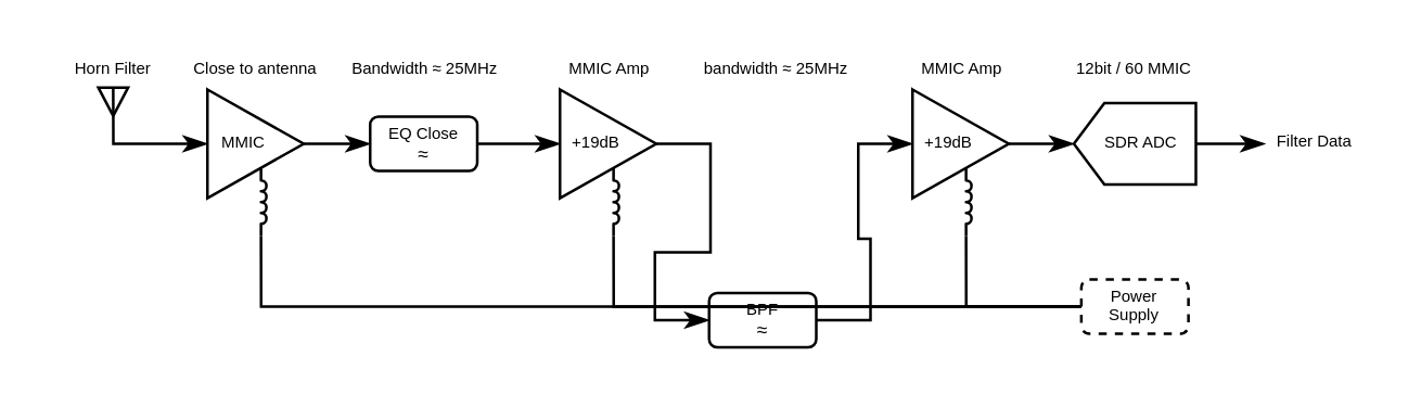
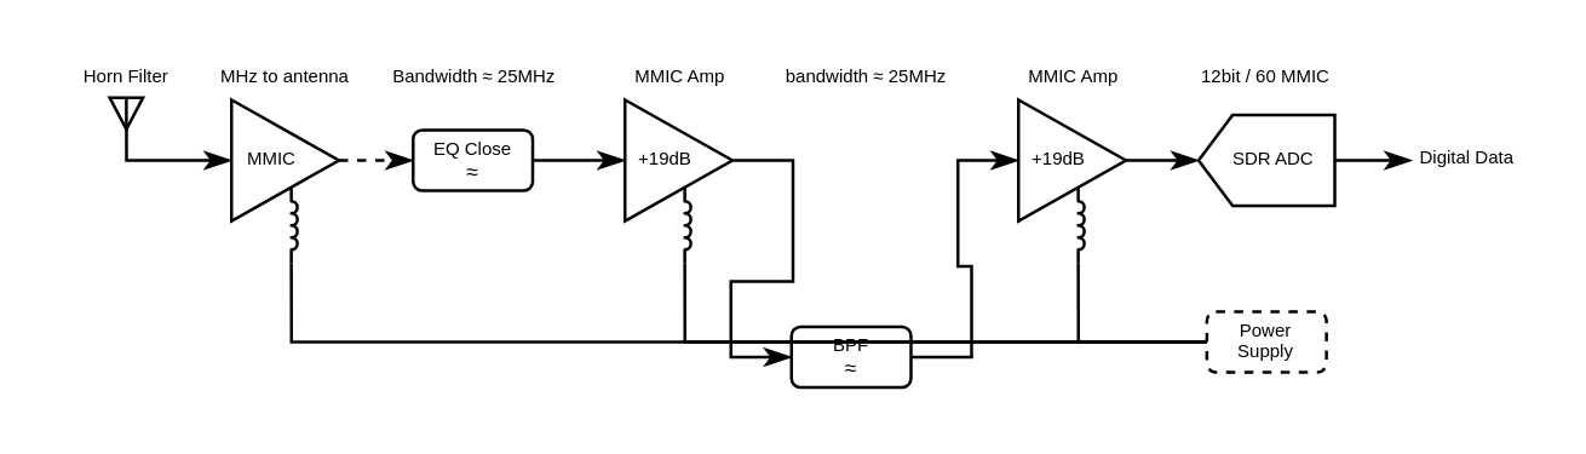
  <mxCell id="0" />
  <mxCell id="1" parent="0" />
  <mxCell id="2" value="" style="triangle;whiteSpace=wrap;html=1;rotation=90;" parent="1" vertex="1"><mxGeometry x="36" y="31.5" width="10.5" height="11" as="geometry" /></mxCell>
  <mxCell id="3" style="edgeStyle=orthogonalEdgeStyle;rounded=0;orthogonalLoop=1;jettySize=auto;html=1;exitX=1;exitY=0.5;exitDx=0;exitDy=0;entryX=0;entryY=0.5;entryDx=0;entryDy=0;fontSize=6;fontColor=#000000;endArrow=classicThin;endFill=1;" edge="1" parent="1" source="4" target="14"><mxGeometry relative="1" as="geometry" /></mxCell>
  <mxCell id="4" value="EQ Close&lt;br&gt;&lt;font style=&quot;font-size: 7px&quot;&gt;≈&lt;/font&gt;" style="rounded=1;whiteSpace=wrap;html=1;fontSize=6;strokeWidth=1;" parent="1" vertex="1"><mxGeometry x="136" y="42.5" width="39.5" height="20" as="geometry" /></mxCell>
- <mxCell id="5" value="Close to antenna" style="text;strokeColor=none;fillColor=none;align=center;verticalAlign=middle;whiteSpace=wrap;rounded=0;fontSize=6;" parent="1" vertex="1"><mxGeometry x="66" y="20" width="55.5" height="10" as="geometry" /></mxCell>
+ <mxCell id="5" value="MHz to antenna" style="text;strokeColor=none;fillColor=none;align=center;verticalAlign=middle;whiteSpace=wrap;rounded=0;fontSize=6;" parent="1" vertex="1"><mxGeometry x="66" y="20" width="55.5" height="10" as="geometry" /></mxCell>
  <mxCell id="6" value="Horn Filter" style="text;strokeColor=none;fillColor=none;align=center;verticalAlign=middle;whiteSpace=wrap;rounded=0;fontSize=6;" parent="1" vertex="1"><mxGeometry x="20" y="20" width="42.5" height="10" as="geometry" /></mxCell>
  <mxCell id="7" style="edgeStyle=orthogonalEdgeStyle;rounded=0;orthogonalLoop=1;jettySize=auto;html=1;exitX=0;exitY=0.5;exitDx=0;exitDy=0;entryX=0;entryY=0.5;entryDx=0;entryDy=0;endArrow=classicThin;endFill=1;" edge="1" parent="1" source="2" target="11"><mxGeometry relative="1" as="geometry"><mxPoint x="86.25" y="52.5" as="targetPoint" /><Array as="points"><mxPoint x="41" y="52.5" /></Array></mxGeometry></mxCell>
  <mxCell id="8" style="edgeStyle=orthogonalEdgeStyle;rounded=0;orthogonalLoop=1;jettySize=auto;html=1;exitX=1;exitY=0.5;exitDx=0;exitDy=0;entryX=0;entryY=0.5;entryDx=0;entryDy=0;fontSize=6;fontColor=#000000;endArrow=classicThin;endFill=1;" edge="1" parent="1" source="9" target="16"><mxGeometry relative="1" as="geometry" /></mxCell>
  <mxCell id="9" value="BPF&lt;br&gt;&lt;font style=&quot;font-size: 7px&quot;&gt;≈&lt;/font&gt;" style="rounded=1;whiteSpace=wrap;html=1;fontSize=6;strokeWidth=1;" vertex="1" parent="1"><mxGeometry x="261" y="107.5" width="39.5" height="20" as="geometry" /></mxCell>
- <mxCell id="10" style="edgeStyle=orthogonalEdgeStyle;rounded=0;orthogonalLoop=1;jettySize=auto;html=1;exitX=1;exitY=0.5;exitDx=0;exitDy=0;entryX=0;entryY=0.5;entryDx=0;entryDy=0;fontSize=6;fontColor=#000000;endArrow=classicThin;endFill=1;" edge="1" parent="1" source="11" target="4"><mxGeometry relative="1" as="geometry" /></mxCell>
+ <mxCell id="10" style="edgeStyle=orthogonalEdgeStyle;rounded=0;orthogonalLoop=1;jettySize=auto;html=1;exitX=1;exitY=0.5;exitDx=0;exitDy=0;entryX=0;entryY=0.5;entryDx=0;entryDy=0;fontSize=6;fontColor=#000000;endArrow=classicThin;endFill=1;dashed=1;" edge="1" parent="1" source="11" target="4"><mxGeometry relative="1" as="geometry" /></mxCell>
  <mxCell id="11" value="MMIC     " style="triangle;verticalAlign=middle;labelPosition=center;verticalLabelPosition=middle;align=center;spacing=0;fontSize=6;" vertex="1" parent="1"><mxGeometry x="76" y="32.5" width="35.5" height="40" as="geometry" /></mxCell>
  <mxCell id="12" value="Bandwidth ≈ 25MHz" style="text;strokeColor=none;fillColor=none;align=center;verticalAlign=middle;whiteSpace=wrap;rounded=0;fontSize=6;" vertex="1" parent="1"><mxGeometry x="123.5" y="20" width="64.5" height="10" as="geometry" /></mxCell>
  <mxCell id="13" style="edgeStyle=orthogonalEdgeStyle;rounded=0;orthogonalLoop=1;jettySize=auto;html=1;exitX=1;exitY=0.5;exitDx=0;exitDy=0;entryX=0;entryY=0.5;entryDx=0;entryDy=0;fontSize=6;fontColor=#000000;endArrow=classicThin;endFill=1;" edge="1" parent="1" source="14" target="9"><mxGeometry relative="1" as="geometry" /></mxCell>
  <mxCell id="14" value="+19dB     " style="triangle;verticalAlign=middle;labelPosition=center;verticalLabelPosition=middle;align=center;spacing=0;fontSize=6;" vertex="1" parent="1"><mxGeometry x="206" y="32.5" width="35.5" height="40" as="geometry" /></mxCell>
  <mxCell id="15" style="edgeStyle=orthogonalEdgeStyle;rounded=0;orthogonalLoop=1;jettySize=auto;html=1;exitX=1;exitY=0.5;exitDx=0;exitDy=0;entryX=0.5;entryY=1;entryDx=0;entryDy=0;fontSize=6;fontColor=#000000;endArrow=classicThin;endFill=1;" edge="1" parent="1" source="16" target="21"><mxGeometry relative="1" as="geometry" /></mxCell>
  <mxCell id="16" value="+19dB     " style="triangle;verticalAlign=middle;labelPosition=center;verticalLabelPosition=middle;align=center;spacing=0;fontSize=6;" vertex="1" parent="1"><mxGeometry x="336" y="32.5" width="35.5" height="40" as="geometry" /></mxCell>
  <mxCell id="17" value="MMIC Amp" style="text;strokeColor=none;fillColor=none;align=center;verticalAlign=middle;whiteSpace=wrap;rounded=0;fontSize=6;" vertex="1" parent="1"><mxGeometry x="206.5" y="20" width="34.5" height="10" as="geometry" /></mxCell>
  <mxCell id="18" value="bandwidth ≈ 25MHz" style="text;strokeColor=none;fillColor=none;align=center;verticalAlign=middle;whiteSpace=wrap;rounded=0;fontSize=6;" vertex="1" parent="1"><mxGeometry x="251" y="20" width="69.5" height="10" as="geometry" /></mxCell>
  <mxCell id="19" value="MMIC Amp" style="text;strokeColor=none;fillColor=none;align=center;verticalAlign=middle;whiteSpace=wrap;rounded=0;fontSize=6;" vertex="1" parent="1"><mxGeometry x="336.5" y="20" width="34.5" height="10" as="geometry" /></mxCell>
  <mxCell id="20" style="edgeStyle=orthogonalEdgeStyle;rounded=0;orthogonalLoop=1;jettySize=auto;html=1;exitX=0.5;exitY=0;exitDx=0;exitDy=0;fontSize=6;fontColor=#000000;endArrow=classicThin;endFill=1;" edge="1" parent="1" source="21"><mxGeometry relative="1" as="geometry"><mxPoint x="466" y="52.5" as="targetPoint" /></mxGeometry></mxCell>
  <mxCell id="21" value="   SDR ADC" style="shape=offPageConnector;fontSize=6;fontColor=#000000;align=center;rotation=90;size=0.25;horizontal=0;textDirection=ltr;flipV=0;labelBorderColor=none;flipH=1;" vertex="1" parent="1"><mxGeometry x="403" y="30" width="30" height="45" as="geometry" /></mxCell>
- <mxCell id="22" value="Filter Data" style="text;strokeColor=none;fillColor=none;align=center;verticalAlign=middle;whiteSpace=wrap;rounded=0;fontSize=6;" vertex="1" parent="1"><mxGeometry x="467" y="46.5" width="34.5" height="10" as="geometry" /></mxCell>
+ <mxCell id="22" value="Digital Data" style="text;strokeColor=none;fillColor=none;align=center;verticalAlign=middle;whiteSpace=wrap;rounded=0;fontSize=6;" vertex="1" parent="1"><mxGeometry x="467" y="46.5" width="34.5" height="10" as="geometry" /></mxCell>
  <mxCell id="23" value="12bit / 60 MMIC" style="text;strokeColor=none;fillColor=none;align=center;verticalAlign=middle;whiteSpace=wrap;rounded=0;fontSize=6;" vertex="1" parent="1"><mxGeometry x="393" y="20" width="50" height="10" as="geometry" /></mxCell>
  <mxCell id="24" value="" style="pointerEvents=1;verticalLabelPosition=bottom;shadow=0;dashed=0;align=center;html=1;verticalAlign=top;shape=mxgraph.electrical.inductors.inductor_3;fontSize=6;fontColor=#000000;direction=south;" vertex="1" parent="1"><mxGeometry x="95.75" y="61.5" width="2" height="25" as="geometry" /></mxCell>
  <mxCell id="25" value="" style="pointerEvents=1;verticalLabelPosition=bottom;shadow=0;dashed=0;align=center;html=1;verticalAlign=top;shape=mxgraph.electrical.inductors.inductor_3;fontSize=6;fontColor=#000000;direction=south;" vertex="1" parent="1"><mxGeometry x="225.75" y="61.5" width="2" height="25" as="geometry" /></mxCell>
  <mxCell id="26" value="" style="pointerEvents=1;verticalLabelPosition=bottom;shadow=0;dashed=0;align=center;html=1;verticalAlign=top;shape=mxgraph.electrical.inductors.inductor_3;fontSize=6;fontColor=#000000;direction=south;" vertex="1" parent="1"><mxGeometry x="355.75" y="61.5" width="2" height="25" as="geometry" /></mxCell>
  <mxCell id="27" style="edgeStyle=orthogonalEdgeStyle;rounded=0;orthogonalLoop=1;jettySize=auto;html=1;exitX=0;exitY=0.5;exitDx=0;exitDy=0;entryX=1;entryY=1;entryDx=0;entryDy=0;entryPerimeter=0;fontSize=6;fontColor=#000000;endArrow=none;endFill=0;" edge="1" parent="1" source="30" target="26"><mxGeometry relative="1" as="geometry" /></mxCell>
  <mxCell id="28" style="edgeStyle=orthogonalEdgeStyle;rounded=0;orthogonalLoop=1;jettySize=auto;html=1;exitX=0;exitY=0.5;exitDx=0;exitDy=0;entryX=1;entryY=1;entryDx=0;entryDy=0;entryPerimeter=0;fontSize=6;fontColor=#000000;endArrow=none;endFill=0;" edge="1" parent="1" source="30" target="25"><mxGeometry relative="1" as="geometry" /></mxCell>
  <mxCell id="29" style="edgeStyle=orthogonalEdgeStyle;rounded=0;orthogonalLoop=1;jettySize=auto;html=1;exitX=0;exitY=0.5;exitDx=0;exitDy=0;entryX=1;entryY=1;entryDx=0;entryDy=0;entryPerimeter=0;fontSize=6;fontColor=#000000;endArrow=none;endFill=0;" edge="1" parent="1" source="30" target="24"><mxGeometry relative="1" as="geometry" /></mxCell>
  <mxCell id="30" value="Power&#10;Supply" style="rounded=1;fontSize=6;strokeWidth=1;dashed=1;" vertex="1" parent="1"><mxGeometry x="398.25" y="102.5" width="39.5" height="20" as="geometry" /></mxCell>
